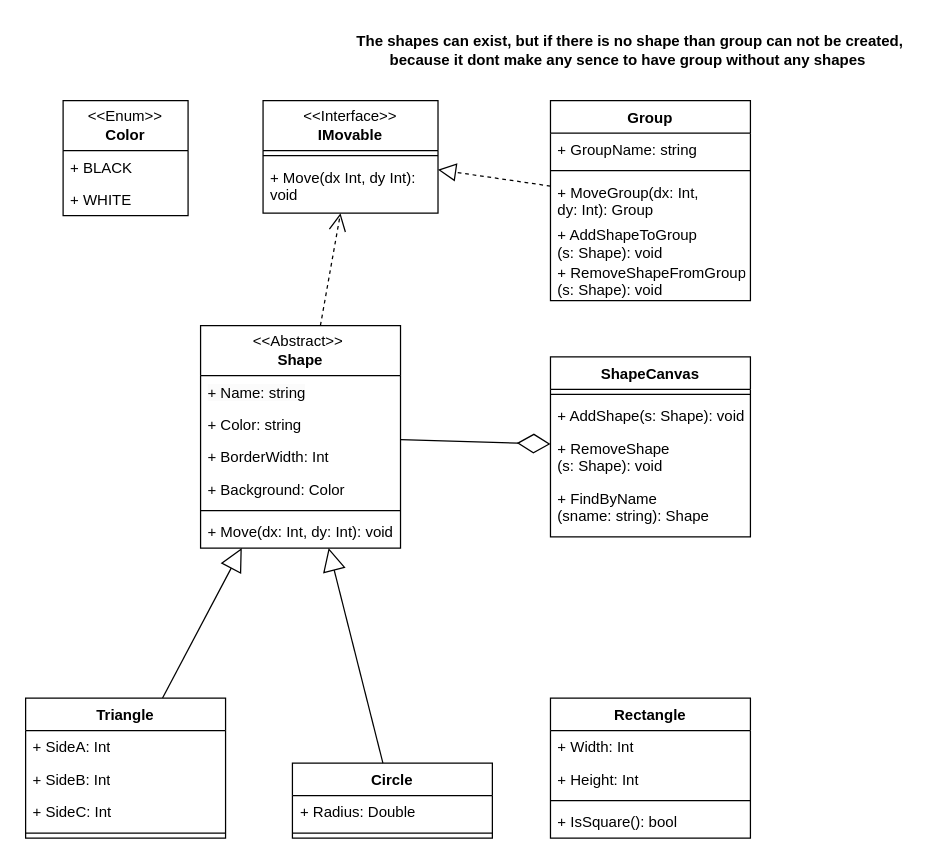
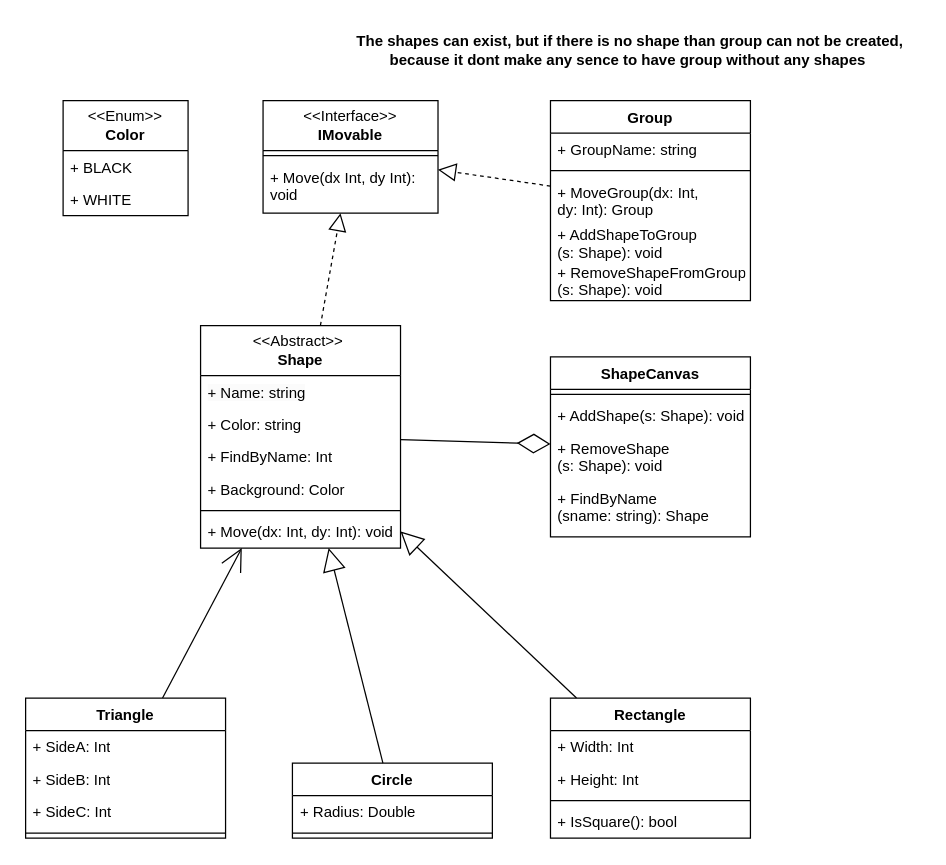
  <mxCell id="0" />
  <mxCell id="1" parent="0" />
  <mxCell id="2" value="Group" style="swimlane;fontStyle=1;align=center;verticalAlign=top;childLayout=stackLayout;horizontal=1;startSize=26;horizontalStack=0;resizeParent=1;resizeLast=0;collapsible=1;marginBottom=0;rounded=0;shadow=0;strokeWidth=1;" parent="1" vertex="1"><mxGeometry x="440" y="80" width="160" height="160" as="geometry"><mxRectangle x="340" y="380" width="170" height="26" as="alternateBounds" /></mxGeometry></mxCell>
  <mxCell id="3" value="+ GroupName: string" style="text;align=left;verticalAlign=top;spacingLeft=4;spacingRight=4;overflow=hidden;rotatable=0;points=[[0,0.5],[1,0.5]];portConstraint=eastwest;" parent="2" vertex="1"><mxGeometry y="26" width="160" height="26" as="geometry" /></mxCell>
  <mxCell id="4" value="" style="line;html=1;strokeWidth=1;align=left;verticalAlign=middle;spacingTop=-1;spacingLeft=3;spacingRight=3;rotatable=0;labelPosition=right;points=[];portConstraint=eastwest;" parent="2" vertex="1"><mxGeometry y="52" width="160" height="8" as="geometry" /></mxCell>
  <mxCell id="5" value="+ MoveGroup(dx: Int, &#10;dy: Int): Group" style="text;align=left;verticalAlign=top;spacingLeft=4;spacingRight=4;overflow=hidden;rotatable=0;points=[[0,0.5],[1,0.5]];portConstraint=eastwest;" parent="2" vertex="1"><mxGeometry y="60" width="160" height="34" as="geometry" /></mxCell>
  <mxCell id="6" value="+ AddShapeToGroup&#10;(s: Shape): void" style="text;align=left;verticalAlign=top;spacingLeft=4;spacingRight=4;overflow=hidden;rotatable=0;points=[[0,0.5],[1,0.5]];portConstraint=eastwest;" parent="2" vertex="1"><mxGeometry y="94" width="160" height="30" as="geometry" /></mxCell>
  <mxCell id="7" value="+ RemoveShapeFromGroup&#10;(s: Shape): void" style="text;align=left;verticalAlign=top;spacingLeft=4;spacingRight=4;overflow=hidden;rotatable=0;points=[[0,0.5],[1,0.5]];portConstraint=eastwest;" parent="2" vertex="1"><mxGeometry y="124" width="160" height="36" as="geometry" /></mxCell>
  <mxCell id="8" value="Triangle" style="swimlane;fontStyle=1;align=center;verticalAlign=top;childLayout=stackLayout;horizontal=1;startSize=26;horizontalStack=0;resizeParent=1;resizeLast=0;collapsible=1;marginBottom=0;rounded=0;shadow=0;strokeWidth=1;" parent="1" vertex="1"><mxGeometry x="20" y="558" width="160" height="112" as="geometry"><mxRectangle x="340" y="380" width="170" height="26" as="alternateBounds" /></mxGeometry></mxCell>
  <mxCell id="9" value="&lt;span style=&quot;text-wrap: nowrap;&quot;&gt;+ SideA: Int&lt;/span&gt;" style="text;strokeColor=none;fillColor=none;align=left;verticalAlign=top;spacingLeft=4;spacingRight=4;overflow=hidden;rotatable=0;points=[[0,0.5],[1,0.5]];portConstraint=eastwest;whiteSpace=wrap;html=1;" parent="8" vertex="1"><mxGeometry y="26" width="160" height="26" as="geometry" /></mxCell>
  <mxCell id="10" value="&lt;span style=&quot;text-wrap: nowrap;&quot;&gt;+ SideB: Int&lt;/span&gt;" style="text;strokeColor=none;fillColor=none;align=left;verticalAlign=top;spacingLeft=4;spacingRight=4;overflow=hidden;rotatable=0;points=[[0,0.5],[1,0.5]];portConstraint=eastwest;whiteSpace=wrap;html=1;" parent="8" vertex="1"><mxGeometry y="52" width="160" height="26" as="geometry" /></mxCell>
  <mxCell id="11" value="&lt;span style=&quot;text-wrap: nowrap;&quot;&gt;+ SideC: Int&lt;/span&gt;" style="text;strokeColor=none;fillColor=none;align=left;verticalAlign=top;spacingLeft=4;spacingRight=4;overflow=hidden;rotatable=0;points=[[0,0.5],[1,0.5]];portConstraint=eastwest;whiteSpace=wrap;html=1;" parent="8" vertex="1"><mxGeometry y="78" width="160" height="26" as="geometry" /></mxCell>
  <mxCell id="12" value="" style="line;html=1;strokeWidth=1;align=left;verticalAlign=middle;spacingTop=-1;spacingLeft=3;spacingRight=3;rotatable=0;labelPosition=right;points=[];portConstraint=eastwest;" parent="8" vertex="1"><mxGeometry y="104" width="160" height="8" as="geometry" /></mxCell>
  <mxCell id="13" value="Circle" style="swimlane;fontStyle=1;align=center;verticalAlign=top;childLayout=stackLayout;horizontal=1;startSize=26;horizontalStack=0;resizeParent=1;resizeLast=0;collapsible=1;marginBottom=0;rounded=0;shadow=0;strokeWidth=1;" parent="1" vertex="1"><mxGeometry x="233.5" y="610" width="160" height="60" as="geometry"><mxRectangle x="340" y="380" width="170" height="26" as="alternateBounds" /></mxGeometry></mxCell>
  <mxCell id="14" value="&lt;span style=&quot;text-wrap: nowrap;&quot;&gt;+ Radius: Double&lt;/span&gt;" style="text;strokeColor=none;fillColor=none;align=left;verticalAlign=top;spacingLeft=4;spacingRight=4;overflow=hidden;rotatable=0;points=[[0,0.5],[1,0.5]];portConstraint=eastwest;whiteSpace=wrap;html=1;" parent="13" vertex="1"><mxGeometry y="26" width="160" height="26" as="geometry" /></mxCell>
  <mxCell id="15" value="" style="line;html=1;strokeWidth=1;align=left;verticalAlign=middle;spacingTop=-1;spacingLeft=3;spacingRight=3;rotatable=0;labelPosition=right;points=[];portConstraint=eastwest;" parent="13" vertex="1"><mxGeometry y="52" width="160" height="8" as="geometry" /></mxCell>
  <mxCell id="16" value="Rectangle" style="swimlane;fontStyle=1;align=center;verticalAlign=top;childLayout=stackLayout;horizontal=1;startSize=26;horizontalStack=0;resizeParent=1;resizeLast=0;collapsible=1;marginBottom=0;rounded=0;shadow=0;strokeWidth=1;" parent="1" vertex="1"><mxGeometry x="440" y="558" width="160" height="112" as="geometry"><mxRectangle x="340" y="380" width="170" height="26" as="alternateBounds" /></mxGeometry></mxCell>
  <mxCell id="17" value="&lt;span style=&quot;text-wrap: nowrap;&quot;&gt;+ Width: Int&lt;/span&gt;" style="text;strokeColor=none;fillColor=none;align=left;verticalAlign=top;spacingLeft=4;spacingRight=4;overflow=hidden;rotatable=0;points=[[0,0.5],[1,0.5]];portConstraint=eastwest;whiteSpace=wrap;html=1;" parent="16" vertex="1"><mxGeometry y="26" width="160" height="26" as="geometry" /></mxCell>
  <mxCell id="18" value="&lt;span style=&quot;text-wrap: nowrap;&quot;&gt;+ Height: Int&lt;/span&gt;" style="text;strokeColor=none;fillColor=none;align=left;verticalAlign=top;spacingLeft=4;spacingRight=4;overflow=hidden;rotatable=0;points=[[0,0.5],[1,0.5]];portConstraint=eastwest;whiteSpace=wrap;html=1;" parent="16" vertex="1"><mxGeometry y="52" width="160" height="26" as="geometry" /></mxCell>
  <mxCell id="19" value="" style="line;html=1;strokeWidth=1;align=left;verticalAlign=middle;spacingTop=-1;spacingLeft=3;spacingRight=3;rotatable=0;labelPosition=right;points=[];portConstraint=eastwest;" parent="16" vertex="1"><mxGeometry y="78" width="160" height="8" as="geometry" /></mxCell>
  <mxCell id="20" value="&lt;span style=&quot;text-wrap: nowrap;&quot;&gt;+ IsSquare(): bool&lt;/span&gt;" style="text;strokeColor=none;fillColor=none;align=left;verticalAlign=top;spacingLeft=4;spacingRight=4;overflow=hidden;rotatable=0;points=[[0,0.5],[1,0.5]];portConstraint=eastwest;whiteSpace=wrap;html=1;" parent="16" vertex="1"><mxGeometry y="86" width="160" height="26" as="geometry" /></mxCell>
  <mxCell id="21" value="ShapeCanvas" style="swimlane;fontStyle=1;align=center;verticalAlign=top;childLayout=stackLayout;horizontal=1;startSize=26;horizontalStack=0;resizeParent=1;resizeLast=0;collapsible=1;marginBottom=0;rounded=0;shadow=0;strokeWidth=1;" parent="1" vertex="1"><mxGeometry x="440" y="285" width="160" height="144" as="geometry"><mxRectangle x="340" y="380" width="170" height="26" as="alternateBounds" /></mxGeometry></mxCell>
  <mxCell id="22" value="" style="line;html=1;strokeWidth=1;align=left;verticalAlign=middle;spacingTop=-1;spacingLeft=3;spacingRight=3;rotatable=0;labelPosition=right;points=[];portConstraint=eastwest;" parent="21" vertex="1"><mxGeometry y="26" width="160" height="8" as="geometry" /></mxCell>
  <mxCell id="23" value="+ AddShape(s: Shape): void" style="text;align=left;verticalAlign=top;spacingLeft=4;spacingRight=4;overflow=hidden;rotatable=0;points=[[0,0.5],[1,0.5]];portConstraint=eastwest;" parent="21" vertex="1"><mxGeometry y="34" width="160" height="26" as="geometry" /></mxCell>
  <mxCell id="24" value="+ RemoveShape&#10;(s: Shape): void" style="text;align=left;verticalAlign=top;spacingLeft=4;spacingRight=4;overflow=hidden;rotatable=0;points=[[0,0.5],[1,0.5]];portConstraint=eastwest;" parent="21" vertex="1"><mxGeometry y="60" width="160" height="40" as="geometry" /></mxCell>
  <mxCell id="25" value="+ FindByName&#10;(sname: string): Shape" style="text;align=left;verticalAlign=top;spacingLeft=4;spacingRight=4;overflow=hidden;rotatable=0;points=[[0,0.5],[1,0.5]];portConstraint=eastwest;" parent="21" vertex="1"><mxGeometry y="100" width="160" height="40" as="geometry" /></mxCell>
- <mxCell id="26" value="" style="endArrow=block;endSize=16;endFill=0;html=1;rounded=0;" parent="1" source="8" target="32" edge="1"><mxGeometry width="160" relative="1" as="geometry"><mxPoint x="460" y="900" as="sourcePoint" /><mxPoint x="237.647" y="500" as="targetPoint" /></mxGeometry></mxCell>
+ <mxCell id="26" value="" style="endArrow=open;endSize=16;endFill=0;html=1;rounded=0;" parent="1" source="8" target="32" edge="1"><mxGeometry width="160" relative="1" as="geometry"><mxPoint x="460" y="900" as="sourcePoint" /><mxPoint x="237.647" y="500" as="targetPoint" /></mxGeometry></mxCell>
  <mxCell id="27" value="" style="endArrow=block;endSize=16;endFill=0;html=1;rounded=0;" parent="1" source="13" target="32" edge="1"><mxGeometry x="-0.003" width="160" relative="1" as="geometry"><mxPoint x="474" y="492" as="sourcePoint" /><mxPoint x="278.102" y="500" as="targetPoint" /><mxPoint as="offset" /></mxGeometry></mxCell>
+ <mxCell id="28" value="" style="endArrow=block;endSize=16;endFill=0;html=1;rounded=0;" parent="1" source="16" target="32" edge="1"><mxGeometry x="0.004" width="160" relative="1" as="geometry"><mxPoint x="587" y="510" as="sourcePoint" /><mxPoint x="318.556" y="500" as="targetPoint" /><mxPoint as="offset" /></mxGeometry></mxCell>
  <mxCell id="29" value="&amp;lt;&amp;lt;Interface&amp;gt;&amp;gt;&lt;div&gt;&lt;b&gt;IMovable&lt;/b&gt;&lt;/div&gt;" style="swimlane;fontStyle=0;childLayout=stackLayout;horizontal=1;startSize=40;fillColor=none;horizontalStack=0;resizeParent=1;resizeParentMax=0;resizeLast=0;collapsible=1;marginBottom=0;whiteSpace=wrap;html=1;" parent="1" vertex="1"><mxGeometry x="210" y="80" width="140" height="90" as="geometry" /></mxCell>
  <mxCell id="30" value="" style="line;html=1;strokeWidth=1;align=left;verticalAlign=middle;spacingTop=-1;spacingLeft=3;spacingRight=3;rotatable=0;labelPosition=right;points=[];portConstraint=eastwest;" parent="29" vertex="1"><mxGeometry y="40" width="140" height="8" as="geometry" /></mxCell>
  <mxCell id="31" value="+ Move(dx Int, dy Int): void" style="text;strokeColor=none;fillColor=none;align=left;verticalAlign=top;spacingLeft=4;spacingRight=4;overflow=hidden;rotatable=0;points=[[0,0.5],[1,0.5]];portConstraint=eastwest;whiteSpace=wrap;html=1;" parent="29" vertex="1"><mxGeometry y="48" width="140" height="42" as="geometry" /></mxCell>
  <mxCell id="32" value="&amp;lt;&amp;lt;Abstract&lt;span style=&quot;background-color: initial;&quot;&gt;&amp;gt;&amp;gt;&amp;nbsp;&lt;/span&gt;&lt;div&gt;&lt;span style=&quot;background-color: initial;&quot;&gt;&lt;b&gt;Shape&lt;/b&gt;&lt;/span&gt;&lt;/div&gt;" style="swimlane;fontStyle=0;childLayout=stackLayout;horizontal=1;startSize=40;fillColor=none;horizontalStack=0;resizeParent=1;resizeParentMax=0;resizeLast=0;collapsible=1;marginBottom=0;whiteSpace=wrap;html=1;" parent="1" vertex="1"><mxGeometry x="160" y="260" width="160" height="178" as="geometry" /></mxCell>
  <mxCell id="33" value="&lt;span style=&quot;color: rgb(0, 0, 0); font-family: Helvetica; font-size: 12px; font-style: normal; font-variant-ligatures: normal; font-variant-caps: normal; font-weight: 400; letter-spacing: normal; orphans: 2; text-align: left; text-indent: 0px; text-transform: none; widows: 2; word-spacing: 0px; -webkit-text-stroke-width: 0px; white-space: nowrap; background-color: rgb(251, 251, 251); text-decoration-thickness: initial; text-decoration-style: initial; text-decoration-color: initial; display: inline !important; float: none;&quot;&gt;+ Name: string&lt;/span&gt;" style="text;strokeColor=none;fillColor=none;align=left;verticalAlign=top;spacingLeft=4;spacingRight=4;overflow=hidden;rotatable=0;points=[[0,0.5],[1,0.5]];portConstraint=eastwest;whiteSpace=wrap;html=1;" parent="32" vertex="1"><mxGeometry y="40" width="160" height="26" as="geometry" /></mxCell>
  <mxCell id="34" value="&lt;span style=&quot;text-wrap: nowrap;&quot;&gt;+ Color: string&lt;/span&gt;" style="text;strokeColor=none;fillColor=none;align=left;verticalAlign=top;spacingLeft=4;spacingRight=4;overflow=hidden;rotatable=0;points=[[0,0.5],[1,0.5]];portConstraint=eastwest;whiteSpace=wrap;html=1;" parent="32" vertex="1"><mxGeometry y="66" width="160" height="26" as="geometry" /></mxCell>
- <mxCell id="35" value="&lt;span style=&quot;text-wrap: nowrap;&quot;&gt;+ BorderWidth: Int&lt;/span&gt;" style="text;strokeColor=none;fillColor=none;align=left;verticalAlign=top;spacingLeft=4;spacingRight=4;overflow=hidden;rotatable=0;points=[[0,0.5],[1,0.5]];portConstraint=eastwest;whiteSpace=wrap;html=1;" parent="32" vertex="1"><mxGeometry y="92" width="160" height="26" as="geometry" /></mxCell>
+ <mxCell id="35" value="&lt;span style=&quot;text-wrap: nowrap;&quot;&gt;+ FindByName: Int&lt;/span&gt;" style="text;strokeColor=none;fillColor=none;align=left;verticalAlign=top;spacingLeft=4;spacingRight=4;overflow=hidden;rotatable=0;points=[[0,0.5],[1,0.5]];portConstraint=eastwest;whiteSpace=wrap;html=1;" parent="32" vertex="1"><mxGeometry y="92" width="160" height="26" as="geometry" /></mxCell>
  <mxCell id="36" value="&lt;span style=&quot;text-wrap: nowrap;&quot;&gt;+ Background: Color&lt;/span&gt;" style="text;strokeColor=none;fillColor=none;align=left;verticalAlign=top;spacingLeft=4;spacingRight=4;overflow=hidden;rotatable=0;points=[[0,0.5],[1,0.5]];portConstraint=eastwest;whiteSpace=wrap;html=1;" parent="32" vertex="1"><mxGeometry y="118" width="160" height="26" as="geometry" /></mxCell>
  <mxCell id="37" value="" style="line;html=1;strokeWidth=1;align=left;verticalAlign=middle;spacingTop=-1;spacingLeft=3;spacingRight=3;rotatable=0;labelPosition=right;points=[];portConstraint=eastwest;" parent="32" vertex="1"><mxGeometry y="144" width="160" height="8" as="geometry" /></mxCell>
  <mxCell id="38" value="&lt;span style=&quot;text-wrap: nowrap;&quot;&gt;+ Move(dx: Int, dy: Int): void&lt;/span&gt;" style="text;strokeColor=none;fillColor=none;align=left;verticalAlign=top;spacingLeft=4;spacingRight=4;overflow=hidden;rotatable=0;points=[[0,0.5],[1,0.5]];portConstraint=eastwest;whiteSpace=wrap;html=1;" parent="32" vertex="1"><mxGeometry y="152" width="160" height="26" as="geometry" /></mxCell>
  <mxCell id="39" value="" style="endArrow=block;dashed=1;endFill=0;endSize=12;html=1;rounded=0;" parent="1" source="2" target="29" edge="1"><mxGeometry width="160" relative="1" as="geometry"><mxPoint x="640" y="250" as="sourcePoint" /><mxPoint x="750" y="200" as="targetPoint" /></mxGeometry></mxCell>
- <mxCell id="40" value="" style="endArrow=open;dashed=1;endFill=0;endSize=12;html=1;rounded=0;" parent="1" source="32" target="29" edge="1"><mxGeometry width="160" relative="1" as="geometry"><mxPoint x="440" y="350" as="sourcePoint" /><mxPoint x="556" y="386" as="targetPoint" /></mxGeometry></mxCell>
+ <mxCell id="40" value="" style="endArrow=block;dashed=1;endFill=0;endSize=12;html=1;rounded=0;" parent="1" source="32" target="29" edge="1"><mxGeometry width="160" relative="1" as="geometry"><mxPoint x="440" y="350" as="sourcePoint" /><mxPoint x="556" y="386" as="targetPoint" /></mxGeometry></mxCell>
  <mxCell id="41" value="&lt;div&gt;&amp;lt;&amp;lt;Enum&amp;gt;&amp;gt;&lt;/div&gt;&lt;b&gt;Color&lt;/b&gt;" style="swimlane;fontStyle=0;childLayout=stackLayout;horizontal=1;startSize=40;fillColor=none;horizontalStack=0;resizeParent=1;resizeParentMax=0;resizeLast=0;collapsible=1;marginBottom=0;whiteSpace=wrap;html=1;" parent="1" vertex="1"><mxGeometry x="50" y="80" width="100" height="92" as="geometry" /></mxCell>
  <mxCell id="42" value="+&amp;nbsp;BLACK" style="text;strokeColor=none;fillColor=none;align=left;verticalAlign=top;spacingLeft=4;spacingRight=4;overflow=hidden;rotatable=0;points=[[0,0.5],[1,0.5]];portConstraint=eastwest;whiteSpace=wrap;html=1;" parent="41" vertex="1"><mxGeometry y="40" width="100" height="26" as="geometry" /></mxCell>
  <mxCell id="43" value="+ WHITE" style="text;strokeColor=none;fillColor=none;align=left;verticalAlign=top;spacingLeft=4;spacingRight=4;overflow=hidden;rotatable=0;points=[[0,0.5],[1,0.5]];portConstraint=eastwest;whiteSpace=wrap;html=1;" parent="41" vertex="1"><mxGeometry y="66" width="100" height="26" as="geometry" /></mxCell>
  <mxCell id="44" value="" style="endArrow=diamondThin;endFill=0;endSize=24;html=1;rounded=0;" parent="1" source="32" target="21" edge="1"><mxGeometry width="160" relative="1" as="geometry"><mxPoint x="500" y="600" as="sourcePoint" /><mxPoint x="730" y="542" as="targetPoint" /></mxGeometry></mxCell>
  <mxCell id="45" value="&lt;div&gt;&lt;b style=&quot;background-color: initial;&quot;&gt;The shapes can exist, but if there is no shape than group can not be created,&amp;nbsp;&lt;/b&gt;&lt;/div&gt;&lt;div&gt;&lt;b style=&quot;background-color: initial;&quot;&gt;because it dont make any sence to have group without any shapes&amp;nbsp;&amp;nbsp;&lt;/b&gt;&lt;/div&gt;" style="text;html=1;align=center;verticalAlign=middle;resizable=0;points=[];autosize=1;strokeColor=none;fillColor=none;" parent="1" vertex="1"><mxGeometry x="275" y="20" width="460" height="40" as="geometry" /></mxCell>
